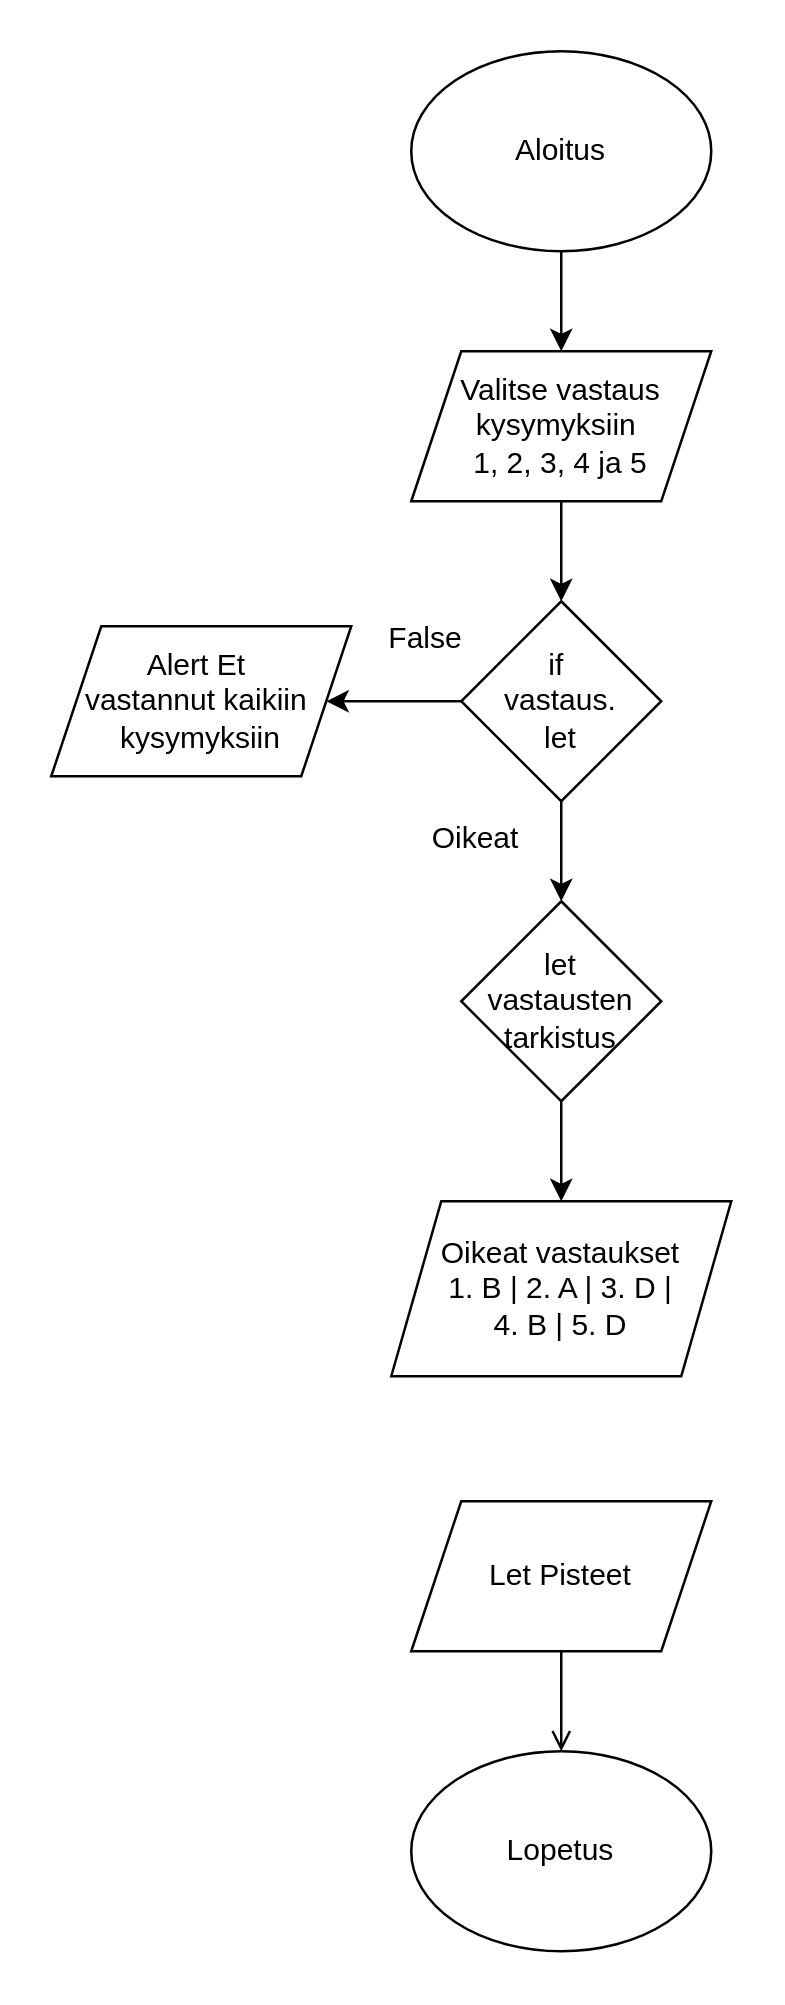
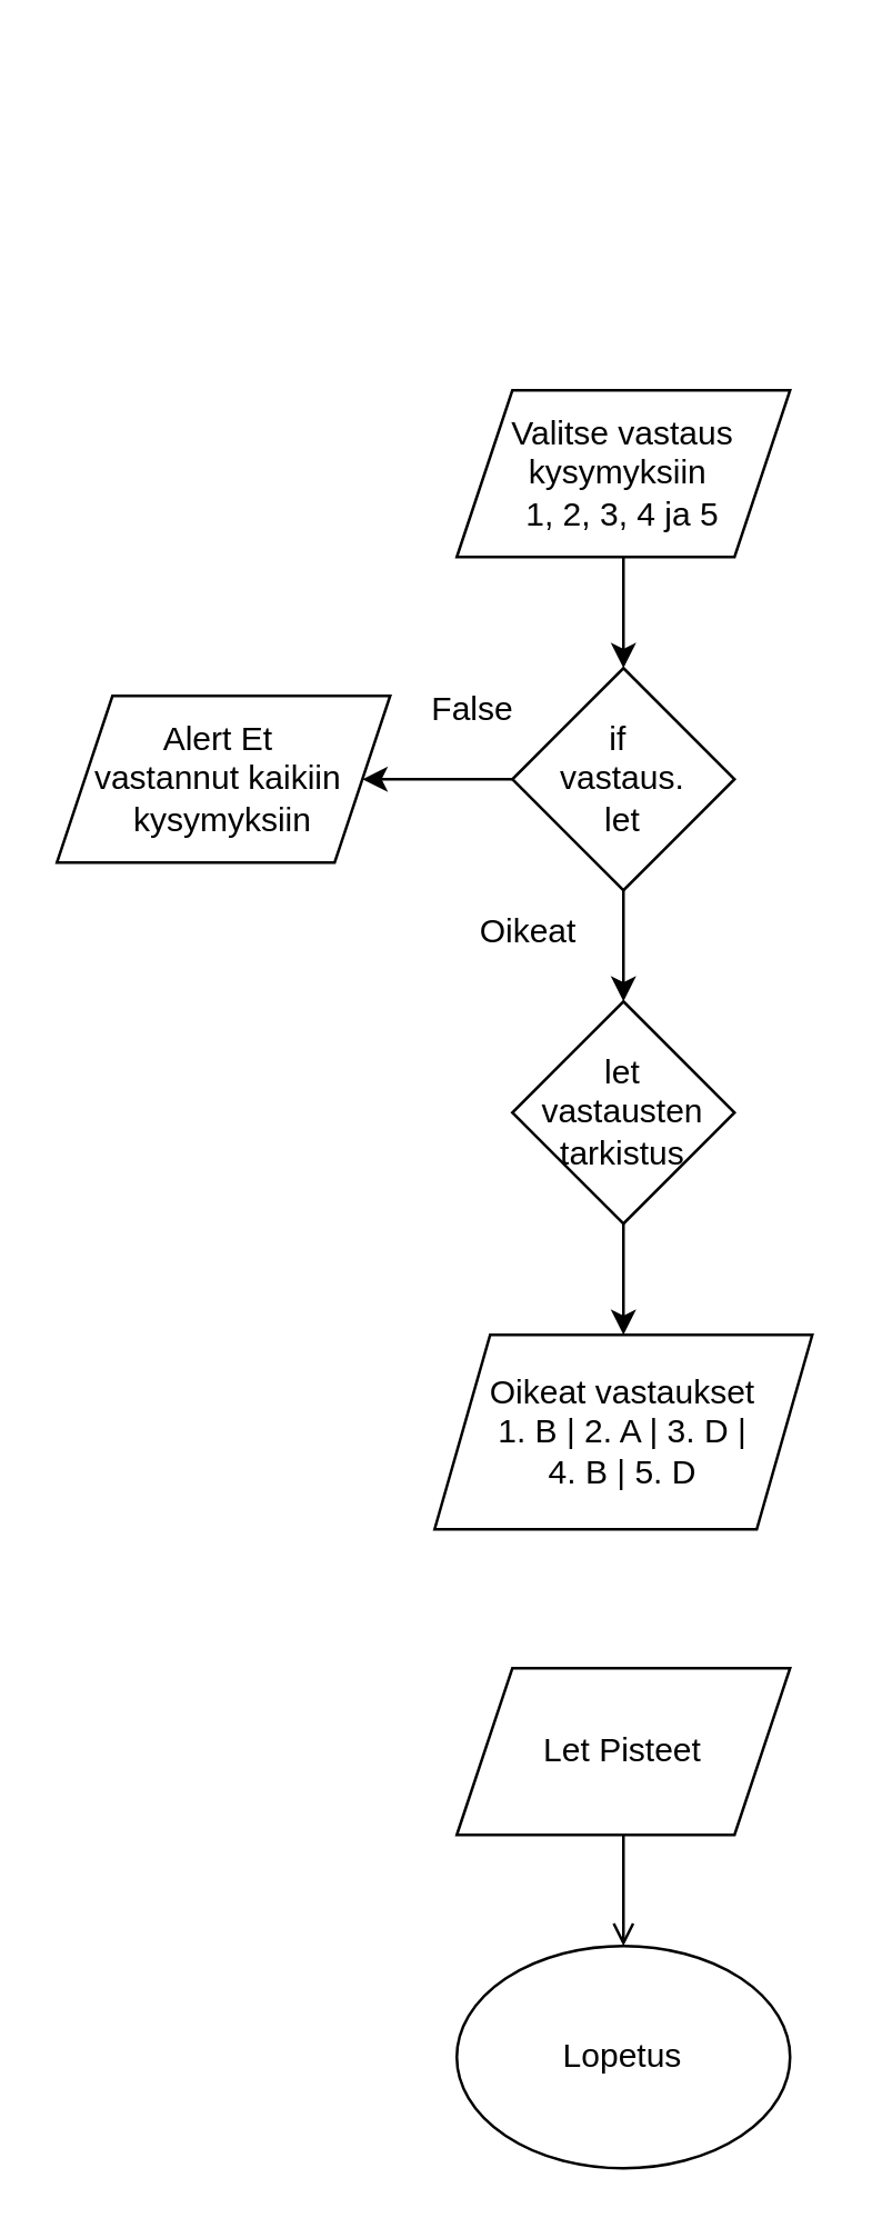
  <mxCell id="0" />
  <mxCell id="1" parent="0" />
- <mxCell id="2" value="" style="edgeStyle=orthogonalEdgeStyle;rounded=0;orthogonalLoop=1;jettySize=auto;html=1;" edge="1" parent="1" source="3" target="5"><mxGeometry relative="1" as="geometry" /></mxCell>
- <mxCell id="3" value="Aloitus" style="ellipse;whiteSpace=wrap;html=1;" vertex="1" parent="1"><mxGeometry x="164" y="20" width="120" height="80" as="geometry" /></mxCell>
  <mxCell id="4" value="" style="edgeStyle=orthogonalEdgeStyle;rounded=0;orthogonalLoop=1;jettySize=auto;html=1;" edge="1" parent="1" source="5" target="8"><mxGeometry relative="1" as="geometry" /></mxCell>
  <mxCell id="5" value="Valitse vastaus&lt;div&gt;kysymyksiin&amp;nbsp;&lt;div&gt;1, 2, 3, 4 ja 5&lt;/div&gt;&lt;/div&gt;" style="shape=parallelogram;perimeter=parallelogramPerimeter;whiteSpace=wrap;html=1;fixedSize=1;" vertex="1" parent="1"><mxGeometry x="164" y="140" width="120" height="60" as="geometry" /></mxCell>
  <mxCell id="6" value="" style="edgeStyle=orthogonalEdgeStyle;rounded=0;orthogonalLoop=1;jettySize=auto;html=1;" edge="1" parent="1" source="8" target="9"><mxGeometry relative="1" as="geometry" /></mxCell>
  <mxCell id="7" value="" style="edgeStyle=orthogonalEdgeStyle;rounded=0;orthogonalLoop=1;jettySize=auto;html=1;" edge="1" parent="1" source="8" target="11"><mxGeometry relative="1" as="geometry" /></mxCell>
  <mxCell id="8" value="if&amp;nbsp;&lt;div&gt;vastaus.&lt;/div&gt;&lt;div&gt;let&lt;/div&gt;" style="rhombus;whiteSpace=wrap;html=1;" vertex="1" parent="1"><mxGeometry x="184" y="240" width="80" height="80" as="geometry" /></mxCell>
  <mxCell id="9" value="Alert&amp;nbsp;&lt;span style=&quot;background-color: initial;&quot;&gt;Et&amp;nbsp;&lt;/span&gt;&lt;div&gt;&lt;span style=&quot;background-color: initial;&quot;&gt;vastannut&amp;nbsp;&lt;/span&gt;&lt;span style=&quot;background-color: initial;&quot;&gt;kaikiin&amp;nbsp;&lt;/span&gt;&lt;div&gt;kysymyksiin&lt;/div&gt;&lt;/div&gt;" style="shape=parallelogram;perimeter=parallelogramPerimeter;whiteSpace=wrap;html=1;fixedSize=1;" vertex="1" parent="1"><mxGeometry x="20" y="250" width="120" height="60" as="geometry" /></mxCell>
  <mxCell id="10" value="" style="edgeStyle=orthogonalEdgeStyle;rounded=0;orthogonalLoop=1;jettySize=auto;html=1;" edge="1" parent="1" source="11" target="14"><mxGeometry relative="1" as="geometry" /></mxCell>
  <mxCell id="11" value="let&lt;br&gt;&lt;div&gt;vastausten&lt;/div&gt;&lt;div&gt;tarkistus&lt;/div&gt;" style="rhombus;whiteSpace=wrap;html=1;" vertex="1" parent="1"><mxGeometry x="184" y="360" width="80" height="80" as="geometry" /></mxCell>
  <mxCell id="12" value="False" style="text;html=1;align=center;verticalAlign=middle;whiteSpace=wrap;rounded=0;" vertex="1" parent="1"><mxGeometry x="140" y="240" width="60" height="30" as="geometry" /></mxCell>
  <mxCell id="13" value="Oikeat" style="text;html=1;align=center;verticalAlign=middle;whiteSpace=wrap;rounded=0;" vertex="1" parent="1"><mxGeometry x="160" y="320" width="60" height="30" as="geometry" /></mxCell>
  <mxCell id="14" value="Oikeat vastaukset&lt;div&gt;1. B | 2. A | 3. D |&lt;/div&gt;&lt;div&gt;4. B | 5. D&lt;/div&gt;" style="shape=parallelogram;perimeter=parallelogramPerimeter;whiteSpace=wrap;html=1;fixedSize=1;" vertex="1" parent="1"><mxGeometry x="156" y="480" width="136" height="70" as="geometry" /></mxCell>
  <mxCell id="15" value="" style="edgeStyle=orthogonalEdgeStyle;rounded=0;orthogonalLoop=1;jettySize=auto;html=1;endArrow=open;" edge="1" parent="1" source="16" target="17"><mxGeometry relative="1" as="geometry" /></mxCell>
  <mxCell id="16" value="Let Pisteet" style="shape=parallelogram;perimeter=parallelogramPerimeter;whiteSpace=wrap;html=1;fixedSize=1;" vertex="1" parent="1"><mxGeometry x="164" y="600" width="120" height="60" as="geometry" /></mxCell>
  <mxCell id="17" value="Lopetus" style="ellipse;whiteSpace=wrap;html=1;" vertex="1" parent="1"><mxGeometry x="164" y="700" width="120" height="80" as="geometry" /></mxCell>
